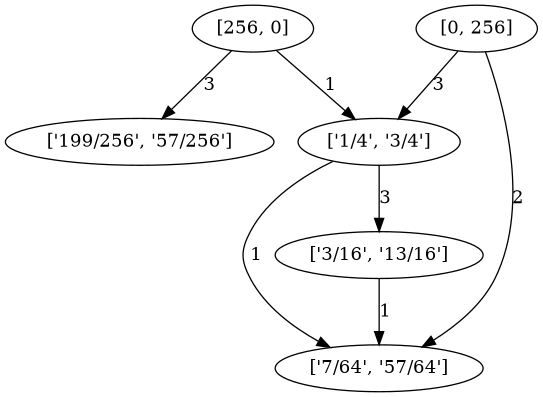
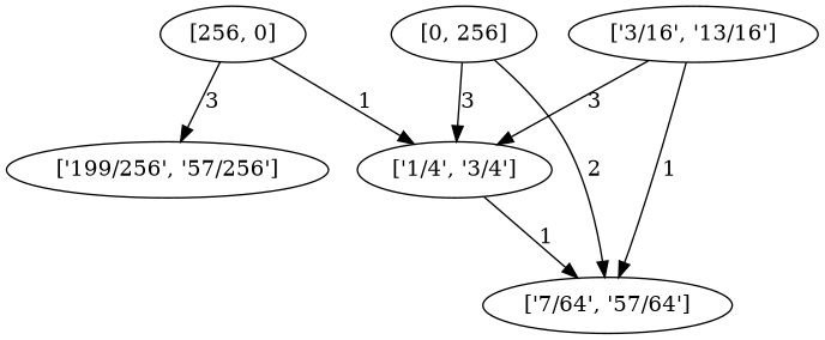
  digraph {
    ordering=out
    node [shape=oval]
    n1 [label="[256, 0]"]
    n2 [label="['199/256', '57/256']"]
    n3 [label="['1/4', '3/4']"]
    n4 [label="['7/64', '57/64']"]
    n5 [label="['3/16', '13/16']"]
    n6 [label="[0, 256]"]
    n1 -> n2 [label=3]
    n1 -> n3 [label=1]
    n3 -> n4 [label=1]
-   n3 -> n5 [label=3]
+   n5 -> n3 [label=3]
    n5 -> n4 [label=1]
    n6 -> n3 [label=3]
    n6 -> n4 [label=2]
  }
